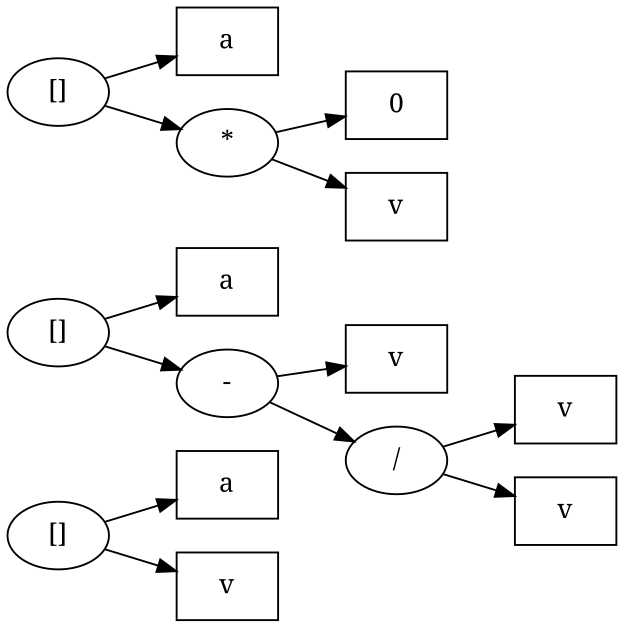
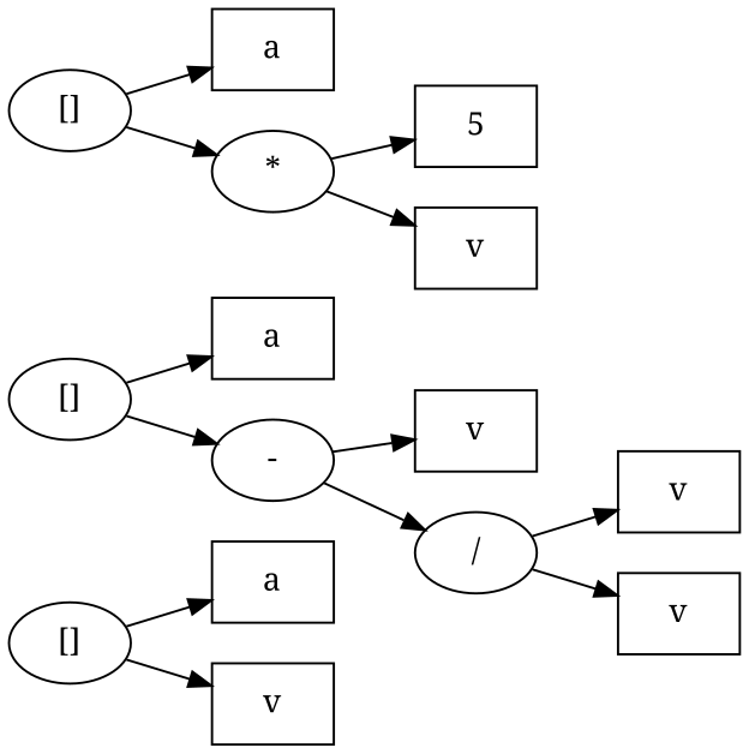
  digraph {
    rankdir=LR
    fontname="Noto Serif"
    node [fontname="Noto Serif" shape=box]
    edge [fontname="Noto Serif"]
    n1 [height=0.5 label="[]" shape=ellipse width=0.75]
    n2 [height=0.5 label=a width=0.75]
    n3 [height=0.5 label=v width=0.75]
    n4 [height=0.5 label="[]" shape=ellipse width=0.75]
    n5 [height=0.5 label=a width=0.75]
    n6 [height=0.5 label="-" shape=ellipse width=0.75]
    n7 [height=0.5 label=v width=0.75]
    n8 [height=0.5 label="/" shape=ellipse width=0.75]
    n9 [height=0.5 label=v width=0.75]
    n10 [height=0.5 label=v width=0.75]
    n11 [height=0.5 label="[]" shape=ellipse width=0.75]
    n12 [height=0.5 label=a width=0.75]
    n13 [height=0.5 label="*" shape=ellipse width=0.75]
-   n14 [height=0.5 label=0 width=0.75]
+   n14 [height=0.5 label=5 width=0.75]
    n15 [height=0.5 label=v width=0.75]
    subgraph sub_1 {
      n1
      n2
      n3
    }
    subgraph sub_2 {
      n4
      n5
      n6
      n7
      n8
      n9
      n10
    }
    subgraph sub_3 {
      n11
      n12
      n13
      n14
      n15
    }
    n1 -> n2
    n1 -> n3
    n4 -> n5
    n4 -> n6
    n6 -> n7
    n6 -> n8
    n8 -> n9
    n8 -> n10
    n11 -> n12
    n11 -> n13
    n13 -> n14
    n13 -> n15
  }
